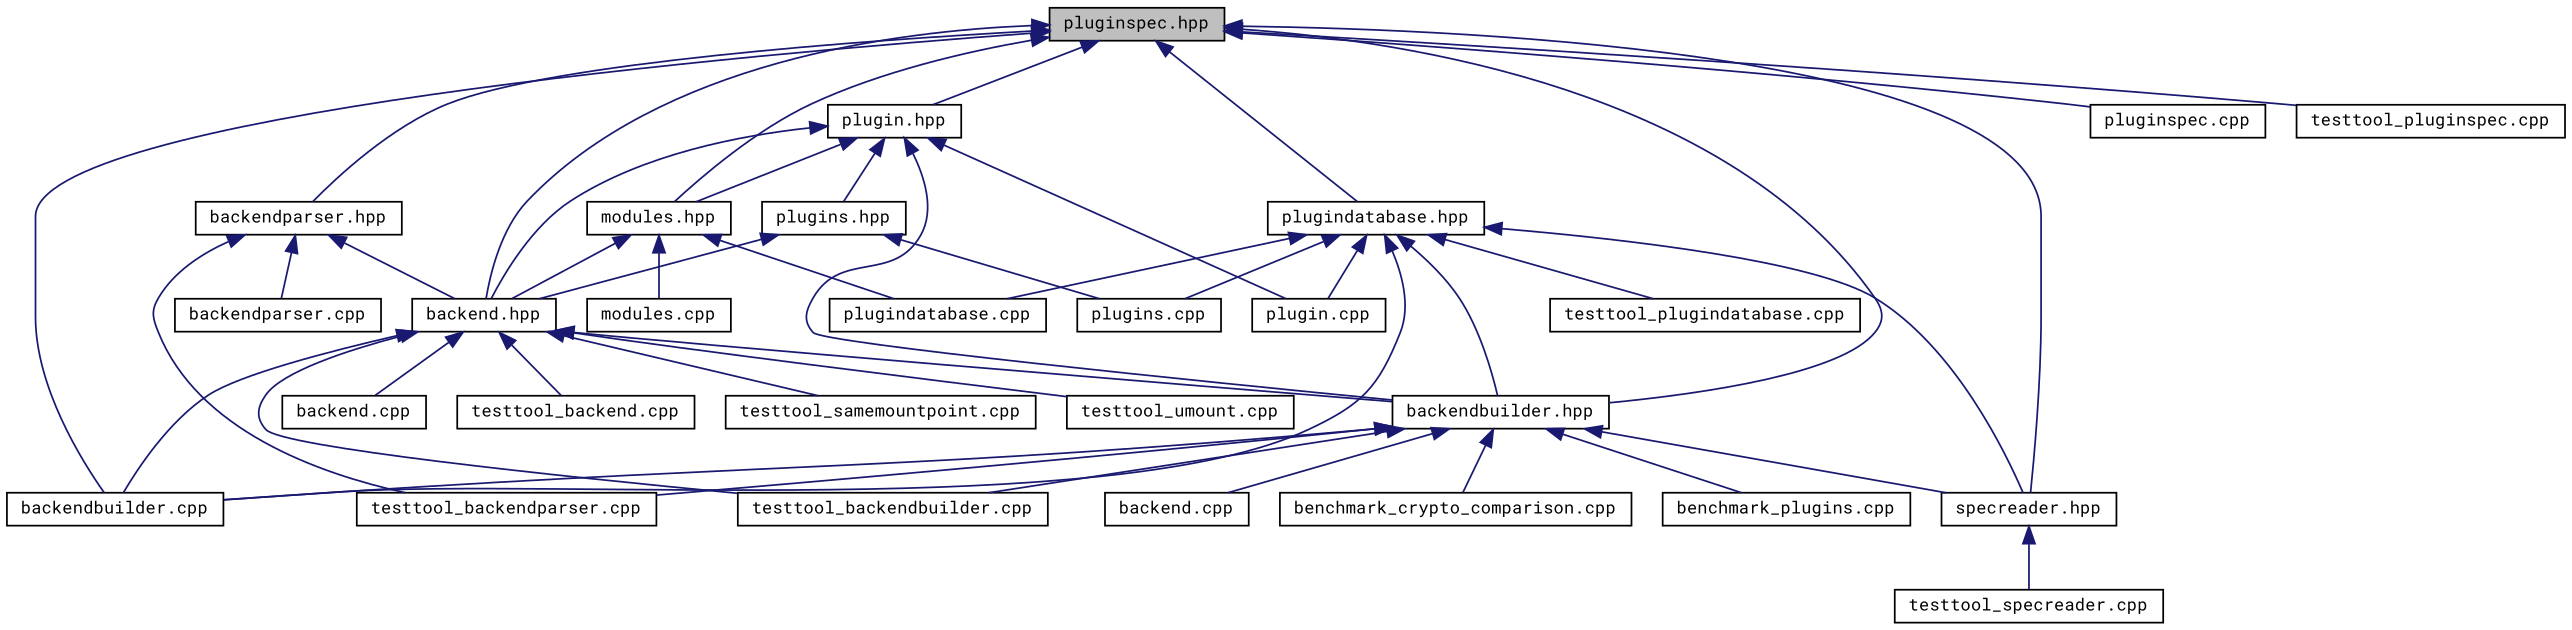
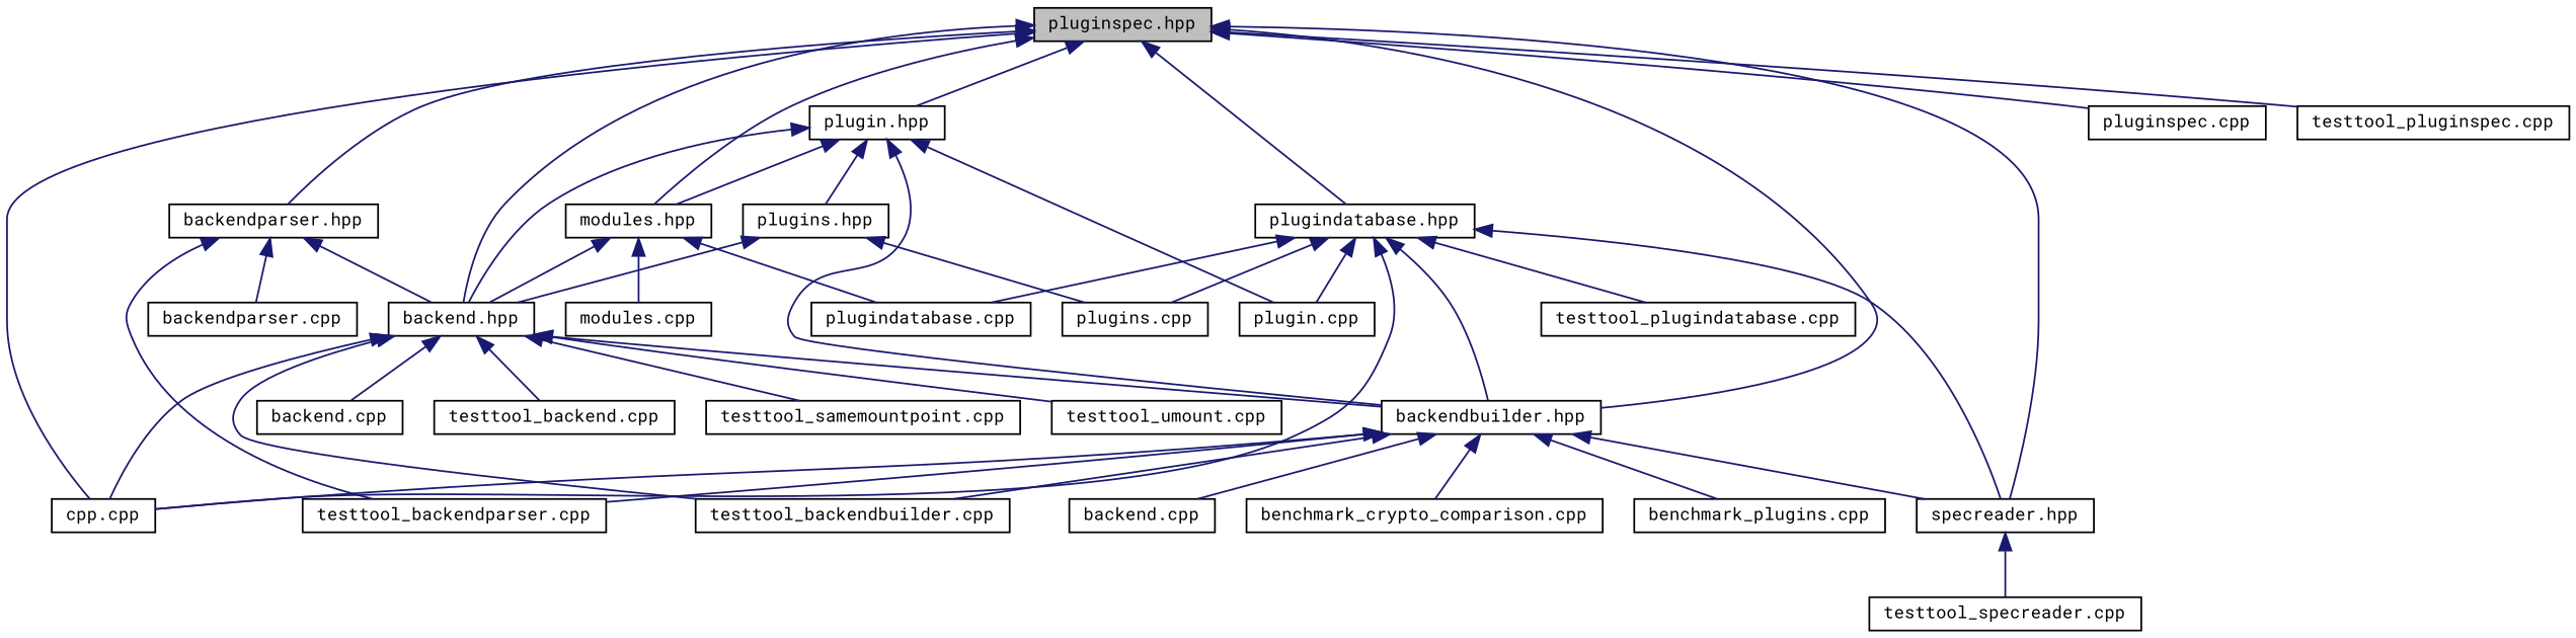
  digraph {
    fontname="Roboto Mono"
    node [color=black fillcolor=white fontname="Roboto Mono" fontsize=10 shape=record style=filled]
    edge [color=midnightblue dir=back fontname="Roboto Mono" fontsize=10 labelfontname=Helvetica labelfontsize=10 style=solid]
    n1 [fillcolor=grey75 fontcolor=black height=0.2 label="pluginspec.hpp" width=0.4]
    n2 [height=0.2 label="backend.hpp" width=0.4]
    n3 [height=0.2 label="backendbuilder.hpp" width=0.4]
    n4 [height=0.2 label="specreader.hpp" width=0.4]
-   n5 [height=0.2 label="backendbuilder.cpp" width=0.4]
+   n5 [height=0.2 label="cpp.cpp" width=0.4]
    n6 [height=0.2 label="backendparser.hpp" width=0.4]
    n7 [height=0.2 label="modules.hpp" width=0.4]
    n8 [height=0.2 label="plugin.hpp" width=0.4]
    n9 [height=0.2 label="plugindatabase.hpp" width=0.4]
    n10 [height=0.2 label="pluginspec.cpp" width=0.4]
    n11 [height=0.2 label="testtool_pluginspec.cpp" width=0.4]
    n12 [height=0.2 label="testtool_backendbuilder.cpp" width=0.4]
    n13 [height=0.2 label="backend.cpp" width=0.4]
    n14 [height=0.2 label="testtool_backend.cpp" width=0.4]
    n15 [height=0.2 label="testtool_samemountpoint.cpp" width=0.4]
    n16 [height=0.2 label="testtool_umount.cpp" width=0.4]
    n17 [height=0.2 label="benchmark_crypto_comparison.cpp" width=0.4]
    n18 [height=0.2 label="benchmark_plugins.cpp" width=0.4]
    n19 [height=0.2 label="backend.cpp" width=0.4]
    n20 [height=0.2 label="testtool_backendparser.cpp" width=0.4]
    n21 [height=0.2 label="testtool_specreader.cpp" width=0.4]
    n22 [height=0.2 label="backendparser.cpp" width=0.4]
    n23 [height=0.2 label="modules.cpp" width=0.4]
    n24 [height=0.2 label="plugindatabase.cpp" width=0.4]
    n25 [height=0.2 label="plugins.hpp" width=0.4]
    n26 [height=0.2 label="plugin.cpp" width=0.4]
    n27 [height=0.2 label="plugins.cpp" width=0.4]
    n28 [height=0.2 label="testtool_plugindatabase.cpp" width=0.4]
    n1 -> n2
    n1 -> n3
    n1 -> n4
    n1 -> n5
    n1 -> n6
    n1 -> n7
    n1 -> n8
    n1 -> n9
    n1 -> n10
    n1 -> n11
    n2 -> n3
    n2 -> n5
    n2 -> n12
    n2 -> n13
    n2 -> n14
    n2 -> n15
    n2 -> n16
    n3 -> n4
    n3 -> n5
    n3 -> n12
    n3 -> n17
    n3 -> n18
    n3 -> n19
    n3 -> n20
    n4 -> n21
    n6 -> n2
    n6 -> n20
    n6 -> n22
    n7 -> n2
    n7 -> n23
    n7 -> n24
    n8 -> n2
    n8 -> n3
    n8 -> n7
    n8 -> n25
    n8 -> n26
    n9 -> n3
    n9 -> n4
    n9 -> n5
    n9 -> n24
    n9 -> n26
    n9 -> n27
    n9 -> n28
    n25 -> n2
    n25 -> n27
  }
